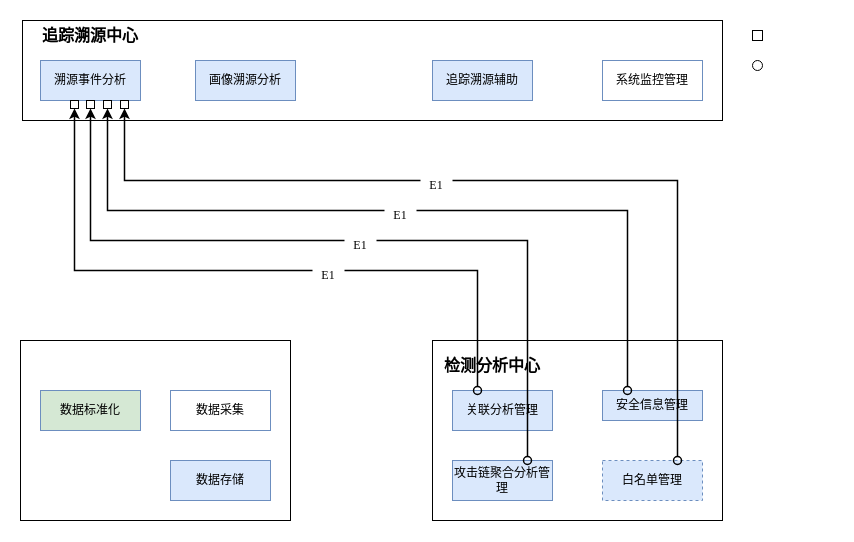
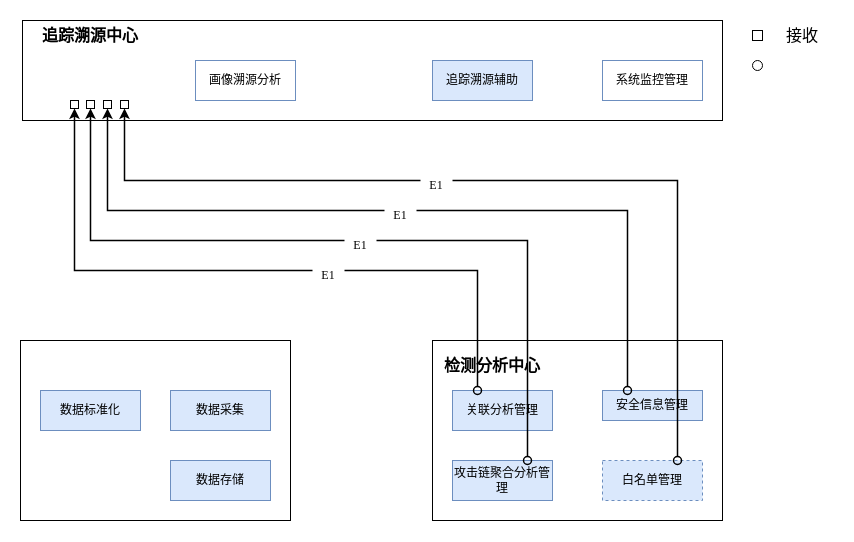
  <mxCell id="0" />
  <mxCell id="1" parent="0" />
  <mxCell id="2" value="" style="rounded=0;whiteSpace=wrap;html=1;" vertex="1" parent="1"><mxGeometry x="22" y="20" width="700" height="100" as="geometry" /></mxCell>
  <mxCell id="3" value="追踪溯源中心" style="text;html=1;strokeColor=none;fillColor=none;align=center;verticalAlign=middle;whiteSpace=wrap;rounded=0;fontStyle=1;fontSize=16;" vertex="1" parent="1"><mxGeometry x="30" y="20" width="120" height="30" as="geometry" /></mxCell>
- <mxCell id="4" value="溯源事件分析" style="rounded=0;whiteSpace=wrap;html=1;fillColor=#dae8fc;strokeColor=#6c8ebf;" vertex="1" parent="1"><mxGeometry x="40" y="60" width="100" height="40" as="geometry" /></mxCell>
- <mxCell id="5" value="画像溯源分析" style="rounded=0;whiteSpace=wrap;html=1;fillColor=#dae8fc;strokeColor=#6c8ebf;" vertex="1" parent="1"><mxGeometry x="195" y="60" width="100" height="40" as="geometry" /></mxCell>
+ <mxCell id="5" value="画像溯源分析" style="rounded=0;whiteSpace=wrap;html=1;fillColor=#ffffff;strokeColor=#6c8ebf;" vertex="1" parent="1"><mxGeometry x="195" y="60" width="100" height="40" as="geometry" /></mxCell>
  <mxCell id="6" value="追踪溯源辅助" style="rounded=0;whiteSpace=wrap;html=1;fillColor=#dae8fc;strokeColor=#6c8ebf;" vertex="1" parent="1"><mxGeometry x="432" y="60" width="100" height="40" as="geometry" /></mxCell>
  <mxCell id="7" value="系统监控管理" style="rounded=0;whiteSpace=wrap;html=1;fillColor=#ffffff;strokeColor=#6c8ebf;" vertex="1" parent="1"><mxGeometry x="602" y="60" width="100" height="40" as="geometry" /></mxCell>
  <mxCell id="8" value="" style="rounded=0;whiteSpace=wrap;html=1;" vertex="1" parent="1"><mxGeometry x="20" y="340" width="270" height="180" as="geometry" /></mxCell>
- <mxCell id="9" value="数据标准化" style="rounded=0;whiteSpace=wrap;html=1;fillColor=#d5e8d4;strokeColor=#6c8ebf;" vertex="1" parent="1"><mxGeometry x="40" y="390" width="100" height="40" as="geometry" /></mxCell>
- <mxCell id="10" value="数据采集" style="rounded=0;whiteSpace=wrap;html=1;fillColor=#ffffff;strokeColor=#6c8ebf;" vertex="1" parent="1"><mxGeometry x="170" y="390" width="100" height="40" as="geometry" /></mxCell>
+ <mxCell id="9" value="数据标准化" style="rounded=0;whiteSpace=wrap;html=1;fillColor=#dae8fc;strokeColor=#6c8ebf;" vertex="1" parent="1"><mxGeometry x="40" y="390" width="100" height="40" as="geometry" /></mxCell>
+ <mxCell id="10" value="数据采集" style="rounded=0;whiteSpace=wrap;html=1;fillColor=#dae8fc;strokeColor=#6c8ebf;" vertex="1" parent="1"><mxGeometry x="170" y="390" width="100" height="40" as="geometry" /></mxCell>
  <mxCell id="11" value="数据存储" style="rounded=0;whiteSpace=wrap;html=1;fillColor=#dae8fc;strokeColor=#6c8ebf;" vertex="1" parent="1"><mxGeometry x="170" y="460" width="100" height="40" as="geometry" /></mxCell>
  <mxCell id="12" value="" style="rounded=0;whiteSpace=wrap;html=1;" vertex="1" parent="1"><mxGeometry x="432" y="340" width="290" height="180" as="geometry" /></mxCell>
  <mxCell id="13" value="检测分析中心" style="text;html=1;strokeColor=none;fillColor=none;align=center;verticalAlign=middle;whiteSpace=wrap;rounded=0;fontStyle=1;fontSize=16;" vertex="1" parent="1"><mxGeometry x="432" y="350" width="120" height="30" as="geometry" /></mxCell>
  <mxCell id="14" value="关联分析管理" style="rounded=0;whiteSpace=wrap;html=1;fillColor=#dae8fc;strokeColor=#6c8ebf;" vertex="1" parent="1"><mxGeometry x="452" y="390" width="100" height="40" as="geometry" /></mxCell>
  <mxCell id="15" style="edgeStyle=orthogonalEdgeStyle;shape=connector;rounded=0;orthogonalLoop=1;jettySize=auto;html=1;exitX=0.25;exitY=0;exitDx=0;exitDy=0;labelBackgroundColor=default;fontFamily=Helvetica;fontSize=16;fontColor=default;startArrow=oval;startFill=0;endArrow=classic;endFill=1;startSize=8;endSize=6;strokeColor=default;strokeWidth=1.5;sketch=0;jumpStyle=arc;entryX=0.5;entryY=1;entryDx=0;entryDy=0;" edge="1" parent="1" source="14" target="23"><mxGeometry relative="1" as="geometry"><mxPoint x="132" y="200" as="targetPoint" /><Array as="points"><mxPoint x="477" y="270" /><mxPoint x="74" y="270" /></Array></mxGeometry></mxCell>
  <mxCell id="16" value="攻击链聚合分析管理" style="rounded=0;whiteSpace=wrap;html=1;fillColor=#dae8fc;strokeColor=#6c8ebf;" vertex="1" parent="1"><mxGeometry x="452" y="460" width="100" height="40" as="geometry" /></mxCell>
  <mxCell id="17" style="edgeStyle=orthogonalEdgeStyle;shape=connector;rounded=0;sketch=0;jumpStyle=arc;orthogonalLoop=1;jettySize=auto;html=1;exitX=0.75;exitY=0;exitDx=0;exitDy=0;labelBackgroundColor=default;fontFamily=Helvetica;fontSize=16;fontColor=default;startArrow=oval;startFill=0;endArrow=classic;endFill=1;startSize=8;endSize=6;strokeColor=default;strokeWidth=1.5;entryX=0.5;entryY=1;entryDx=0;entryDy=0;" edge="1" parent="1" source="16" target="22"><mxGeometry relative="1" as="geometry"><Array as="points"><mxPoint x="527" y="240" /><mxPoint x="90" y="240" /></Array></mxGeometry></mxCell>
  <mxCell id="18" value="安全信息管理" style="rounded=0;whiteSpace=wrap;html=1;fillColor=#dae8fc;strokeColor=#6c8ebf;" vertex="1" parent="1"><mxGeometry x="602" y="390" width="100" height="30" as="geometry" /></mxCell>
  <mxCell id="19" style="edgeStyle=orthogonalEdgeStyle;shape=connector;rounded=0;sketch=0;jumpStyle=arc;orthogonalLoop=1;jettySize=auto;html=1;exitX=0.25;exitY=0;exitDx=0;exitDy=0;entryX=0.5;entryY=1;entryDx=0;entryDy=0;labelBackgroundColor=default;fontFamily=Helvetica;fontSize=16;fontColor=default;startArrow=oval;startFill=0;endArrow=classic;endFill=1;startSize=8;endSize=6;strokeColor=default;strokeWidth=1.5;" edge="1" parent="1" source="18" target="24"><mxGeometry relative="1" as="geometry"><Array as="points"><mxPoint x="627" y="210" /><mxPoint x="107" y="210" /></Array></mxGeometry></mxCell>
  <mxCell id="20" value="白名单管理" style="rounded=0;whiteSpace=wrap;html=1;fillColor=#dae8fc;strokeColor=#6c8ebf;dashed=1;" vertex="1" parent="1"><mxGeometry x="602" y="460" width="100" height="40" as="geometry" /></mxCell>
  <mxCell id="21" style="edgeStyle=orthogonalEdgeStyle;shape=connector;rounded=0;sketch=0;jumpStyle=arc;orthogonalLoop=1;jettySize=auto;html=1;exitX=0.75;exitY=0;exitDx=0;exitDy=0;entryX=0.5;entryY=1;entryDx=0;entryDy=0;labelBackgroundColor=default;fontFamily=Helvetica;fontSize=16;fontColor=default;startArrow=oval;startFill=0;endArrow=classic;endFill=1;startSize=8;endSize=6;strokeColor=default;strokeWidth=1.5;" edge="1" parent="1" source="20" target="25"><mxGeometry relative="1" as="geometry"><Array as="points"><mxPoint x="677" y="180" /><mxPoint x="124" y="180" /></Array></mxGeometry></mxCell>
  <mxCell id="22" value="" style="rounded=0;whiteSpace=wrap;html=1;fontFamily=Helvetica;fontSize=16;fontColor=default;" vertex="1" parent="1"><mxGeometry x="86" y="100" width="8" height="8" as="geometry" /></mxCell>
  <mxCell id="23" value="" style="rounded=0;whiteSpace=wrap;html=1;fontFamily=Helvetica;fontSize=16;fontColor=default;" vertex="1" parent="1"><mxGeometry x="70" y="100" width="8" height="8" as="geometry" /></mxCell>
  <mxCell id="24" value="" style="rounded=0;whiteSpace=wrap;html=1;fontFamily=Helvetica;fontSize=16;fontColor=default;" vertex="1" parent="1"><mxGeometry x="103" y="100" width="8" height="8" as="geometry" /></mxCell>
  <mxCell id="25" value="" style="rounded=0;whiteSpace=wrap;html=1;fontFamily=Helvetica;fontSize=16;fontColor=default;" vertex="1" parent="1"><mxGeometry x="120" y="100" width="8" height="8" as="geometry" /></mxCell>
  <mxCell id="26" value="" style="group" vertex="1" connectable="0" parent="1"><mxGeometry x="752" y="20" width="80" height="60" as="geometry" /></mxCell>
  <mxCell id="27" value="" style="rounded=0;whiteSpace=wrap;html=1;fontFamily=Helvetica;fontSize=16;fontColor=default;" vertex="1" parent="26"><mxGeometry y="10" width="10" height="10" as="geometry" /></mxCell>
+ <mxCell id="28" value="接收" style="text;html=1;strokeColor=none;fillColor=none;align=center;verticalAlign=middle;whiteSpace=wrap;rounded=0;fontFamily=Helvetica;fontSize=16;fontColor=default;" vertex="1" parent="26"><mxGeometry x="20" width="60" height="30" as="geometry" /></mxCell>
  <mxCell id="29" value="" style="ellipse;whiteSpace=wrap;html=1;aspect=fixed;fontFamily=Helvetica;fontSize=16;fontColor=default;" vertex="1" parent="26"><mxGeometry y="40" width="10" height="10" as="geometry" /></mxCell>
  <mxCell id="30" value="&lt;span lang=&quot;EN-US&quot; style=&quot;font-size: 12px ; font-family: &amp;#34;times new roman&amp;#34; , serif&quot;&gt;E1&lt;/span&gt;" style="text;html=1;strokeColor=none;fillColor=#FFFFFF;align=center;verticalAlign=middle;whiteSpace=wrap;rounded=0;fontFamily=Helvetica;fontSize=12;fontColor=default;" vertex="1" parent="1"><mxGeometry x="312" y="260" width="32" height="30" as="geometry" /></mxCell>
  <mxCell id="31" value="&lt;span lang=&quot;EN-US&quot; style=&quot;font-size: 12px ; font-family: &amp;#34;times new roman&amp;#34; , serif&quot;&gt;E1&lt;/span&gt;" style="text;html=1;strokeColor=none;fillColor=#FFFFFF;align=center;verticalAlign=middle;whiteSpace=wrap;rounded=0;fontFamily=Helvetica;fontSize=12;fontColor=default;" vertex="1" parent="1"><mxGeometry x="344" y="230" width="32" height="30" as="geometry" /></mxCell>
  <mxCell id="32" value="&lt;span lang=&quot;EN-US&quot; style=&quot;font-size: 12px ; font-family: &amp;#34;times new roman&amp;#34; , serif&quot;&gt;E1&lt;/span&gt;" style="text;html=1;strokeColor=none;fillColor=#FFFFFF;align=center;verticalAlign=middle;whiteSpace=wrap;rounded=0;fontFamily=Helvetica;fontSize=12;fontColor=default;" vertex="1" parent="1"><mxGeometry x="384" y="200" width="32" height="30" as="geometry" /></mxCell>
  <mxCell id="33" value="&lt;span lang=&quot;EN-US&quot; style=&quot;font-size: 12px ; font-family: &amp;#34;times new roman&amp;#34; , serif&quot;&gt;E1&lt;/span&gt;" style="text;html=1;strokeColor=none;fillColor=#FFFFFF;align=center;verticalAlign=middle;whiteSpace=wrap;rounded=0;fontFamily=Helvetica;fontSize=12;fontColor=default;" vertex="1" parent="1"><mxGeometry x="420" y="170" width="32" height="30" as="geometry" /></mxCell>
